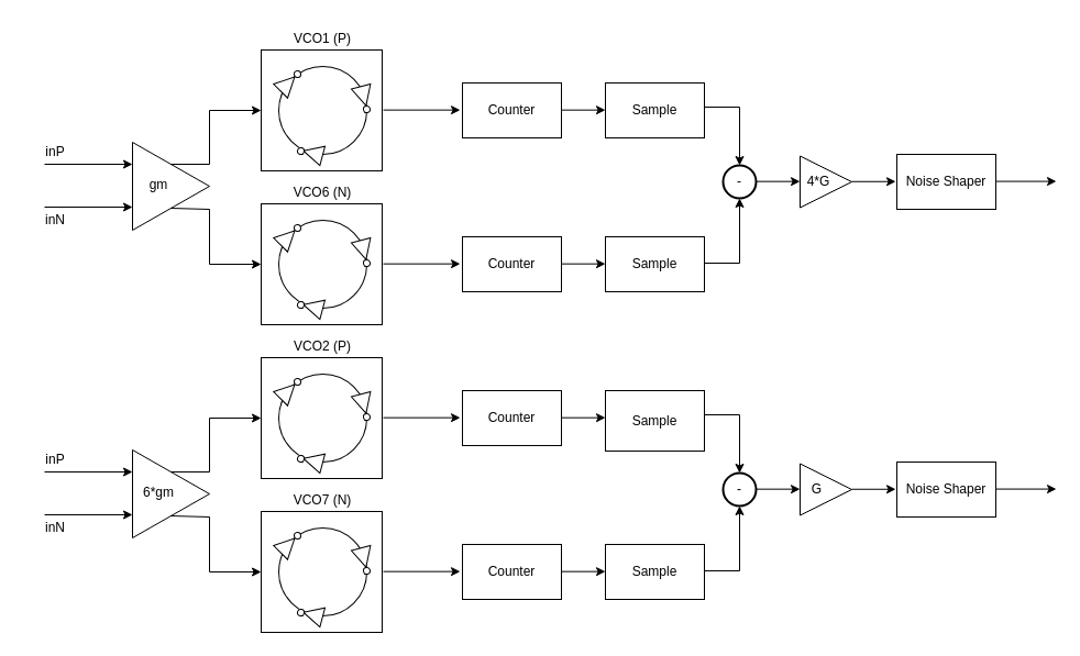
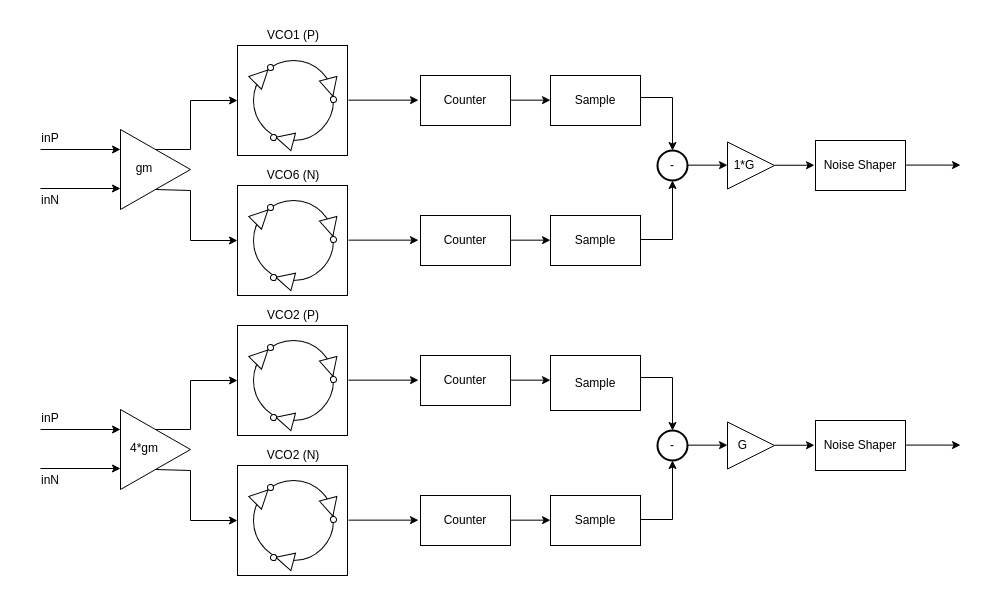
  <mxCell id="0" />
  <mxCell id="1" parent="0" />
  <mxCell id="2" value="" style="group;rotation=-135;" parent="1" vertex="1" connectable="0"><mxGeometry x="244" y="49.996" width="110" height="100.004" as="geometry" /></mxCell>
  <mxCell id="3" value="" style="rounded=0;whiteSpace=wrap;html=1;" parent="2" vertex="1"><mxGeometry x="-7" y="-5" width="110" height="110" as="geometry" /></mxCell>
  <mxCell id="4" value="" style="ellipse;whiteSpace=wrap;html=1;aspect=fixed;rotation=-135;" parent="2" vertex="1"><mxGeometry x="9" y="10" width="80" height="80" as="geometry" /></mxCell>
  <mxCell id="5" value="" style="group;rotation=-165;" parent="2" vertex="1" connectable="0"><mxGeometry x="25" y="79" width="24" height="18" as="geometry" /></mxCell>
  <mxCell id="6" value="" style="triangle;whiteSpace=wrap;html=1;rotation=-165;" parent="5" vertex="1"><mxGeometry x="6" y="1" width="18" height="18" as="geometry" /></mxCell>
  <mxCell id="7" value="" style="ellipse;whiteSpace=wrap;html=1;aspect=fixed;rotation=-165;" parent="5" vertex="1"><mxGeometry x="1" y="5" width="6" height="6" as="geometry" /></mxCell>
  <mxCell id="8" value="" style="triangle;whiteSpace=wrap;html=1;rotation=-45;" parent="2" vertex="1"><mxGeometry x="8" y="17" width="18" height="18" as="geometry" /></mxCell>
  <mxCell id="9" value="" style="ellipse;whiteSpace=wrap;html=1;aspect=fixed;rotation=-186;" parent="2" vertex="1"><mxGeometry x="23" y="14" width="6" height="6" as="geometry" /></mxCell>
  <mxCell id="10" value="" style="group;rotation=-285;" parent="2" vertex="1" connectable="0"><mxGeometry x="74" y="31" width="24" height="18" as="geometry" /></mxCell>
  <mxCell id="11" value="" style="triangle;whiteSpace=wrap;html=1;rotation=-285;" parent="10" vertex="1"><mxGeometry x="3" y="-3" width="18" height="18" as="geometry" /></mxCell>
  <mxCell id="12" value="" style="ellipse;whiteSpace=wrap;html=1;aspect=fixed;rotation=-285;" parent="10" vertex="1"><mxGeometry x="12" y="15" width="6" height="6" as="geometry" /></mxCell>
  <mxCell id="13" value="VCO1 (P)" style="text;html=1;align=center;verticalAlign=middle;whiteSpace=wrap;rounded=0;" parent="2" vertex="1"><mxGeometry x="19" y="-29.996" width="60" height="30" as="geometry" /></mxCell>
  <mxCell id="14" value="" style="endArrow=classic;html=1;rounded=0;" parent="1" edge="1"><mxGeometry width="50" height="50" relative="1" as="geometry"><mxPoint x="348" y="99.65" as="sourcePoint" /><mxPoint x="418" y="99.65" as="targetPoint" /></mxGeometry></mxCell>
  <mxCell id="15" value="Counter" style="rounded=0;whiteSpace=wrap;html=1;" parent="1" vertex="1"><mxGeometry x="420" y="75" width="90" height="50" as="geometry" /></mxCell>
  <mxCell id="16" value="" style="endArrow=classic;html=1;rounded=0;exitX=1;exitY=0.5;exitDx=0;exitDy=0;" parent="1" edge="1"><mxGeometry width="50" height="50" relative="1" as="geometry"><mxPoint x="510" y="99.66" as="sourcePoint" /><mxPoint x="550" y="99.66" as="targetPoint" /></mxGeometry></mxCell>
  <mxCell id="17" value="Sample" style="rounded=0;whiteSpace=wrap;html=1;" parent="1" vertex="1"><mxGeometry x="550" y="75" width="90" height="50" as="geometry" /></mxCell>
  <mxCell id="18" value="Noise Shaper" style="rounded=0;whiteSpace=wrap;html=1;" parent="1" vertex="1"><mxGeometry x="815" y="140" width="90" height="50" as="geometry" /></mxCell>
  <mxCell id="19" value="-" style="strokeWidth=2;html=1;shape=mxgraph.flowchart.start_2;whiteSpace=wrap;" parent="1" vertex="1"><mxGeometry x="657" y="150" width="30" height="30" as="geometry" /></mxCell>
  <mxCell id="20" value="" style="rounded=0;whiteSpace=wrap;html=1;" parent="1" vertex="1"><mxGeometry x="237" y="184.996" width="110" height="110" as="geometry" /></mxCell>
  <mxCell id="21" value="" style="ellipse;whiteSpace=wrap;html=1;aspect=fixed;rotation=-135;" parent="1" vertex="1"><mxGeometry x="253" y="199.996" width="80" height="80" as="geometry" /></mxCell>
  <mxCell id="22" value="" style="group;rotation=-165;" parent="1" vertex="1" connectable="0"><mxGeometry x="269" y="268.996" width="24" height="18" as="geometry" /></mxCell>
  <mxCell id="23" value="" style="triangle;whiteSpace=wrap;html=1;rotation=-165;" parent="22" vertex="1"><mxGeometry x="6" y="1" width="18" height="18" as="geometry" /></mxCell>
  <mxCell id="24" value="" style="ellipse;whiteSpace=wrap;html=1;aspect=fixed;rotation=-165;" parent="22" vertex="1"><mxGeometry x="1" y="5" width="6" height="6" as="geometry" /></mxCell>
  <mxCell id="25" value="" style="triangle;whiteSpace=wrap;html=1;rotation=-45;" parent="1" vertex="1"><mxGeometry x="252" y="206.996" width="18" height="18" as="geometry" /></mxCell>
  <mxCell id="26" value="" style="ellipse;whiteSpace=wrap;html=1;aspect=fixed;rotation=-186;" parent="1" vertex="1"><mxGeometry x="267" y="203.996" width="6" height="6" as="geometry" /></mxCell>
  <mxCell id="27" value="" style="group;rotation=-285;" parent="1" vertex="1" connectable="0"><mxGeometry x="318" y="220.996" width="24" height="18" as="geometry" /></mxCell>
  <mxCell id="28" value="" style="triangle;whiteSpace=wrap;html=1;rotation=-285;" parent="27" vertex="1"><mxGeometry x="3" y="-3" width="18" height="18" as="geometry" /></mxCell>
  <mxCell id="29" value="" style="ellipse;whiteSpace=wrap;html=1;aspect=fixed;rotation=-285;" parent="27" vertex="1"><mxGeometry x="12" y="15" width="6" height="6" as="geometry" /></mxCell>
  <mxCell id="30" value="VCO6 (N)" style="text;html=1;align=center;verticalAlign=middle;whiteSpace=wrap;rounded=0;" parent="1" vertex="1"><mxGeometry x="263" y="160" width="60" height="30" as="geometry" /></mxCell>
  <mxCell id="31" value="" style="endArrow=classic;html=1;rounded=0;" parent="1" edge="1"><mxGeometry width="50" height="50" relative="1" as="geometry"><mxPoint x="348" y="239.65" as="sourcePoint" /><mxPoint x="418" y="239.65" as="targetPoint" /></mxGeometry></mxCell>
  <mxCell id="32" value="Counter" style="rounded=0;whiteSpace=wrap;html=1;" parent="1" vertex="1"><mxGeometry x="420" y="215" width="90" height="50" as="geometry" /></mxCell>
  <mxCell id="33" value="" style="endArrow=classic;html=1;rounded=0;exitX=1;exitY=0.5;exitDx=0;exitDy=0;" parent="1" edge="1"><mxGeometry width="50" height="50" relative="1" as="geometry"><mxPoint x="510" y="239.66" as="sourcePoint" /><mxPoint x="550" y="239.66" as="targetPoint" /></mxGeometry></mxCell>
  <mxCell id="34" value="Sample" style="rounded=0;whiteSpace=wrap;html=1;" parent="1" vertex="1"><mxGeometry x="550" y="215" width="90" height="50" as="geometry" /></mxCell>
  <mxCell id="35" value="" style="endArrow=classic;html=1;rounded=0;exitX=1;exitY=0.5;exitDx=0;exitDy=0;" parent="1" edge="1"><mxGeometry width="50" height="50" relative="1" as="geometry"><mxPoint x="687" y="164.66" as="sourcePoint" /><mxPoint x="727" y="164.66" as="targetPoint" /></mxGeometry></mxCell>
  <mxCell id="36" value="" style="endArrow=classic;html=1;rounded=0;" parent="1" edge="1"><mxGeometry width="50" height="50" relative="1" as="geometry"><mxPoint x="40" y="149" as="sourcePoint" /><mxPoint x="120" y="149" as="targetPoint" /></mxGeometry></mxCell>
  <mxCell id="37" value="" style="endArrow=classic;html=1;rounded=0;" parent="1" edge="1"><mxGeometry width="50" height="50" relative="1" as="geometry"><mxPoint x="40" y="188" as="sourcePoint" /><mxPoint x="120" y="188" as="targetPoint" /></mxGeometry></mxCell>
  <mxCell id="38" value="" style="triangle;whiteSpace=wrap;html=1;" parent="1" vertex="1"><mxGeometry x="120" y="129" width="70" height="80" as="geometry" /></mxCell>
  <mxCell id="39" value="gm" style="text;html=1;align=center;verticalAlign=middle;whiteSpace=wrap;rounded=0;" parent="1" vertex="1"><mxGeometry x="114" y="153" width="60" height="30" as="geometry" /></mxCell>
  <mxCell id="40" value="" style="endArrow=classic;html=1;rounded=0;exitX=0.5;exitY=0;exitDx=0;exitDy=0;entryX=0;entryY=0.5;entryDx=0;entryDy=0;" parent="1" source="38" target="3" edge="1"><mxGeometry width="50" height="50" relative="1" as="geometry"><mxPoint x="380" y="320" as="sourcePoint" /><mxPoint x="430" y="270" as="targetPoint" /><Array as="points"><mxPoint x="190" y="149" /><mxPoint x="190" y="100" /></Array></mxGeometry></mxCell>
  <mxCell id="41" value="" style="endArrow=classic;html=1;rounded=0;exitX=0.5;exitY=1;exitDx=0;exitDy=0;entryX=0;entryY=0.5;entryDx=0;entryDy=0;" parent="1" source="38" target="20" edge="1"><mxGeometry width="50" height="50" relative="1" as="geometry"><mxPoint x="380" y="320" as="sourcePoint" /><mxPoint x="430" y="270" as="targetPoint" /><Array as="points"><mxPoint x="190" y="190" /><mxPoint x="190" y="240" /></Array></mxGeometry></mxCell>
  <mxCell id="42" value="inP" style="text;html=1;align=center;verticalAlign=middle;whiteSpace=wrap;rounded=0;" parent="1" vertex="1"><mxGeometry x="20" y="123" width="60" height="30" as="geometry" /></mxCell>
  <mxCell id="43" value="inN" style="text;html=1;align=center;verticalAlign=middle;whiteSpace=wrap;rounded=0;" parent="1" vertex="1"><mxGeometry x="20" y="185" width="60" height="30" as="geometry" /></mxCell>
  <mxCell id="44" value="" style="triangle;whiteSpace=wrap;html=1;" parent="1" vertex="1"><mxGeometry x="727" y="141.5" width="47" height="47" as="geometry" /></mxCell>
  <mxCell id="45" value="" style="endArrow=classic;html=1;rounded=0;exitX=1;exitY=0.5;exitDx=0;exitDy=0;" parent="1" edge="1"><mxGeometry width="50" height="50" relative="1" as="geometry"><mxPoint x="774" y="164.76" as="sourcePoint" /><mxPoint x="814" y="164.76" as="targetPoint" /></mxGeometry></mxCell>
- <mxCell id="46" value="4*G" style="text;html=1;align=center;verticalAlign=middle;whiteSpace=wrap;rounded=0;" parent="1" vertex="1"><mxGeometry x="727" y="153.5" width="34" height="23" as="geometry" /></mxCell>
+ <mxCell id="46" value="1*G" style="text;html=1;align=center;verticalAlign=middle;whiteSpace=wrap;rounded=0;" parent="1" vertex="1"><mxGeometry x="727" y="153.5" width="34" height="23" as="geometry" /></mxCell>
  <mxCell id="47" value="" style="endArrow=classic;html=1;rounded=0;exitX=1;exitY=0.5;exitDx=0;exitDy=0;entryX=0.5;entryY=0;entryDx=0;entryDy=0;entryPerimeter=0;" parent="1" target="19" edge="1"><mxGeometry width="50" height="50" relative="1" as="geometry"><mxPoint x="640" y="97" as="sourcePoint" /><mxPoint x="707" y="47" as="targetPoint" /><Array as="points"><mxPoint x="672" y="97" /></Array></mxGeometry></mxCell>
  <mxCell id="48" value="" style="endArrow=classic;html=1;rounded=0;exitX=1;exitY=0.5;exitDx=0;exitDy=0;entryX=0.5;entryY=1;entryDx=0;entryDy=0;entryPerimeter=0;" parent="1" target="19" edge="1"><mxGeometry width="50" height="50" relative="1" as="geometry"><mxPoint x="640" y="239" as="sourcePoint" /><mxPoint x="672" y="292" as="targetPoint" /><Array as="points"><mxPoint x="672" y="239" /></Array></mxGeometry></mxCell>
  <mxCell id="49" value="" style="endArrow=classic;html=1;rounded=0;" parent="1" edge="1"><mxGeometry width="50" height="50" relative="1" as="geometry"><mxPoint x="905" y="164.58" as="sourcePoint" /><mxPoint x="960" y="164.58" as="targetPoint" /></mxGeometry></mxCell>
  <mxCell id="50" value="" style="group;rotation=-135;" parent="1" vertex="1" connectable="0"><mxGeometry x="244" y="329.996" width="110" height="100.004" as="geometry" /></mxCell>
  <mxCell id="51" value="" style="rounded=0;whiteSpace=wrap;html=1;" parent="50" vertex="1"><mxGeometry x="-7" y="-5" width="110" height="110" as="geometry" /></mxCell>
  <mxCell id="52" value="" style="ellipse;whiteSpace=wrap;html=1;aspect=fixed;rotation=-135;" parent="50" vertex="1"><mxGeometry x="9" y="10" width="80" height="80" as="geometry" /></mxCell>
  <mxCell id="53" value="" style="group;rotation=-165;" parent="50" vertex="1" connectable="0"><mxGeometry x="25" y="79" width="24" height="18" as="geometry" /></mxCell>
  <mxCell id="54" value="" style="triangle;whiteSpace=wrap;html=1;rotation=-165;" parent="53" vertex="1"><mxGeometry x="6" y="1" width="18" height="18" as="geometry" /></mxCell>
  <mxCell id="55" value="" style="ellipse;whiteSpace=wrap;html=1;aspect=fixed;rotation=-165;" parent="53" vertex="1"><mxGeometry x="1" y="5" width="6" height="6" as="geometry" /></mxCell>
  <mxCell id="56" value="" style="triangle;whiteSpace=wrap;html=1;rotation=-45;" parent="50" vertex="1"><mxGeometry x="8" y="17" width="18" height="18" as="geometry" /></mxCell>
  <mxCell id="57" value="" style="ellipse;whiteSpace=wrap;html=1;aspect=fixed;rotation=-186;" parent="50" vertex="1"><mxGeometry x="23" y="14" width="6" height="6" as="geometry" /></mxCell>
  <mxCell id="58" value="" style="group;rotation=-285;" parent="50" vertex="1" connectable="0"><mxGeometry x="74" y="31" width="24" height="18" as="geometry" /></mxCell>
  <mxCell id="59" value="" style="triangle;whiteSpace=wrap;html=1;rotation=-285;" parent="58" vertex="1"><mxGeometry x="3" y="-3" width="18" height="18" as="geometry" /></mxCell>
  <mxCell id="60" value="" style="ellipse;whiteSpace=wrap;html=1;aspect=fixed;rotation=-285;" parent="58" vertex="1"><mxGeometry x="12" y="15" width="6" height="6" as="geometry" /></mxCell>
  <mxCell id="61" value="VCO2 (P)" style="text;html=1;align=center;verticalAlign=middle;whiteSpace=wrap;rounded=0;" parent="50" vertex="1"><mxGeometry x="19" y="-29.996" width="60" height="30" as="geometry" /></mxCell>
  <mxCell id="62" value="" style="endArrow=classic;html=1;rounded=0;" parent="1" edge="1"><mxGeometry width="50" height="50" relative="1" as="geometry"><mxPoint x="348" y="379.65" as="sourcePoint" /><mxPoint x="418" y="379.65" as="targetPoint" /></mxGeometry></mxCell>
  <mxCell id="63" value="Counter" style="rounded=0;whiteSpace=wrap;html=1;" parent="1" vertex="1"><mxGeometry x="420" y="355" width="90" height="50" as="geometry" /></mxCell>
  <mxCell id="64" value="" style="endArrow=classic;html=1;rounded=0;exitX=1;exitY=0.5;exitDx=0;exitDy=0;" parent="1" edge="1"><mxGeometry width="50" height="50" relative="1" as="geometry"><mxPoint x="510" y="379.66" as="sourcePoint" /><mxPoint x="550" y="379.66" as="targetPoint" /></mxGeometry></mxCell>
  <mxCell id="65" value="Sample" style="rounded=0;whiteSpace=wrap;html=1;" parent="1" vertex="1"><mxGeometry x="550" y="355" width="90" height="55" as="geometry" /></mxCell>
  <mxCell id="66" value="Noise Shaper" style="rounded=0;whiteSpace=wrap;html=1;" parent="1" vertex="1"><mxGeometry x="815" y="420" width="90" height="50" as="geometry" /></mxCell>
  <mxCell id="67" value="-" style="strokeWidth=2;html=1;shape=mxgraph.flowchart.start_2;whiteSpace=wrap;" parent="1" vertex="1"><mxGeometry x="657" y="430" width="30" height="30" as="geometry" /></mxCell>
  <mxCell id="68" value="" style="rounded=0;whiteSpace=wrap;html=1;" parent="1" vertex="1"><mxGeometry x="237" y="464.996" width="110" height="110" as="geometry" /></mxCell>
  <mxCell id="69" value="" style="ellipse;whiteSpace=wrap;html=1;aspect=fixed;rotation=-135;" parent="1" vertex="1"><mxGeometry x="253" y="479.996" width="80" height="80" as="geometry" /></mxCell>
  <mxCell id="70" value="" style="group;rotation=-165;" parent="1" vertex="1" connectable="0"><mxGeometry x="269" y="548.996" width="24" height="18" as="geometry" /></mxCell>
  <mxCell id="71" value="" style="triangle;whiteSpace=wrap;html=1;rotation=-165;" parent="70" vertex="1"><mxGeometry x="6" y="1" width="18" height="18" as="geometry" /></mxCell>
  <mxCell id="72" value="" style="ellipse;whiteSpace=wrap;html=1;aspect=fixed;rotation=-165;" parent="70" vertex="1"><mxGeometry x="1" y="5" width="6" height="6" as="geometry" /></mxCell>
  <mxCell id="73" value="" style="triangle;whiteSpace=wrap;html=1;rotation=-45;" parent="1" vertex="1"><mxGeometry x="252" y="486.996" width="18" height="18" as="geometry" /></mxCell>
  <mxCell id="74" value="" style="ellipse;whiteSpace=wrap;html=1;aspect=fixed;rotation=-186;" parent="1" vertex="1"><mxGeometry x="267" y="483.996" width="6" height="6" as="geometry" /></mxCell>
  <mxCell id="75" value="" style="group;rotation=-285;" parent="1" vertex="1" connectable="0"><mxGeometry x="318" y="500.996" width="24" height="18" as="geometry" /></mxCell>
  <mxCell id="76" value="" style="triangle;whiteSpace=wrap;html=1;rotation=-285;" parent="75" vertex="1"><mxGeometry x="3" y="-3" width="18" height="18" as="geometry" /></mxCell>
  <mxCell id="77" value="" style="ellipse;whiteSpace=wrap;html=1;aspect=fixed;rotation=-285;" parent="75" vertex="1"><mxGeometry x="12" y="15" width="6" height="6" as="geometry" /></mxCell>
- <mxCell id="78" value="VCO7 (N)" style="text;html=1;align=center;verticalAlign=middle;whiteSpace=wrap;rounded=0;" parent="1" vertex="1"><mxGeometry x="263" y="440" width="60" height="30" as="geometry" /></mxCell>
+ <mxCell id="78" value="VCO2 (N)" style="text;html=1;align=center;verticalAlign=middle;whiteSpace=wrap;rounded=0;" parent="1" vertex="1"><mxGeometry x="263" y="440" width="60" height="30" as="geometry" /></mxCell>
  <mxCell id="79" value="" style="endArrow=classic;html=1;rounded=0;" parent="1" edge="1"><mxGeometry width="50" height="50" relative="1" as="geometry"><mxPoint x="348" y="519.65" as="sourcePoint" /><mxPoint x="418" y="519.65" as="targetPoint" /></mxGeometry></mxCell>
  <mxCell id="80" value="Counter" style="rounded=0;whiteSpace=wrap;html=1;" parent="1" vertex="1"><mxGeometry x="420" y="495" width="90" height="50" as="geometry" /></mxCell>
  <mxCell id="81" value="" style="endArrow=classic;html=1;rounded=0;exitX=1;exitY=0.5;exitDx=0;exitDy=0;" parent="1" edge="1"><mxGeometry width="50" height="50" relative="1" as="geometry"><mxPoint x="510" y="519.66" as="sourcePoint" /><mxPoint x="550" y="519.66" as="targetPoint" /></mxGeometry></mxCell>
  <mxCell id="82" value="Sample" style="rounded=0;whiteSpace=wrap;html=1;" parent="1" vertex="1"><mxGeometry x="550" y="495" width="90" height="50" as="geometry" /></mxCell>
  <mxCell id="83" value="" style="endArrow=classic;html=1;rounded=0;exitX=1;exitY=0.5;exitDx=0;exitDy=0;" parent="1" edge="1"><mxGeometry width="50" height="50" relative="1" as="geometry"><mxPoint x="687" y="444.66" as="sourcePoint" /><mxPoint x="727" y="444.66" as="targetPoint" /></mxGeometry></mxCell>
  <mxCell id="84" value="" style="endArrow=classic;html=1;rounded=0;" parent="1" edge="1"><mxGeometry width="50" height="50" relative="1" as="geometry"><mxPoint x="40" y="429" as="sourcePoint" /><mxPoint x="120" y="429" as="targetPoint" /></mxGeometry></mxCell>
  <mxCell id="85" value="" style="endArrow=classic;html=1;rounded=0;" parent="1" edge="1"><mxGeometry width="50" height="50" relative="1" as="geometry"><mxPoint x="40" y="468" as="sourcePoint" /><mxPoint x="120" y="468" as="targetPoint" /></mxGeometry></mxCell>
  <mxCell id="86" value="" style="triangle;whiteSpace=wrap;html=1;" parent="1" vertex="1"><mxGeometry x="120" y="409" width="70" height="80" as="geometry" /></mxCell>
- <mxCell id="87" value="6*gm" style="text;html=1;align=center;verticalAlign=middle;whiteSpace=wrap;rounded=0;" parent="1" vertex="1"><mxGeometry x="114" y="433" width="60" height="30" as="geometry" /></mxCell>
+ <mxCell id="87" value="4*gm" style="text;html=1;align=center;verticalAlign=middle;whiteSpace=wrap;rounded=0;" parent="1" vertex="1"><mxGeometry x="114" y="433" width="60" height="30" as="geometry" /></mxCell>
  <mxCell id="88" value="" style="endArrow=classic;html=1;rounded=0;exitX=0.5;exitY=0;exitDx=0;exitDy=0;entryX=0;entryY=0.5;entryDx=0;entryDy=0;" parent="1" source="86" target="51" edge="1"><mxGeometry width="50" height="50" relative="1" as="geometry"><mxPoint x="380" y="600" as="sourcePoint" /><mxPoint x="430" y="550" as="targetPoint" /><Array as="points"><mxPoint x="190" y="429" /><mxPoint x="190" y="380" /></Array></mxGeometry></mxCell>
  <mxCell id="89" value="" style="endArrow=classic;html=1;rounded=0;exitX=0.5;exitY=1;exitDx=0;exitDy=0;entryX=0;entryY=0.5;entryDx=0;entryDy=0;" parent="1" source="86" target="68" edge="1"><mxGeometry width="50" height="50" relative="1" as="geometry"><mxPoint x="380" y="600" as="sourcePoint" /><mxPoint x="430" y="550" as="targetPoint" /><Array as="points"><mxPoint x="190" y="470" /><mxPoint x="190" y="520" /></Array></mxGeometry></mxCell>
  <mxCell id="90" value="inP" style="text;html=1;align=center;verticalAlign=middle;whiteSpace=wrap;rounded=0;" parent="1" vertex="1"><mxGeometry x="20" y="403" width="60" height="30" as="geometry" /></mxCell>
  <mxCell id="91" value="inN" style="text;html=1;align=center;verticalAlign=middle;whiteSpace=wrap;rounded=0;" parent="1" vertex="1"><mxGeometry x="20" y="465" width="60" height="30" as="geometry" /></mxCell>
  <mxCell id="92" value="" style="triangle;whiteSpace=wrap;html=1;" parent="1" vertex="1"><mxGeometry x="727" y="421.5" width="47" height="47" as="geometry" /></mxCell>
  <mxCell id="93" value="" style="endArrow=classic;html=1;rounded=0;exitX=1;exitY=0.5;exitDx=0;exitDy=0;" parent="1" edge="1"><mxGeometry width="50" height="50" relative="1" as="geometry"><mxPoint x="774" y="444.76" as="sourcePoint" /><mxPoint x="814" y="444.76" as="targetPoint" /></mxGeometry></mxCell>
  <mxCell id="94" value="G" style="text;html=1;align=center;verticalAlign=middle;whiteSpace=wrap;rounded=0;" parent="1" vertex="1"><mxGeometry x="736" y="433.5" width="13" height="23" as="geometry" /></mxCell>
  <mxCell id="95" value="" style="endArrow=classic;html=1;rounded=0;exitX=1;exitY=0.5;exitDx=0;exitDy=0;entryX=0.5;entryY=0;entryDx=0;entryDy=0;entryPerimeter=0;" parent="1" target="67" edge="1"><mxGeometry width="50" height="50" relative="1" as="geometry"><mxPoint x="640" y="377" as="sourcePoint" /><mxPoint x="707" y="327" as="targetPoint" /><Array as="points"><mxPoint x="672" y="377" /></Array></mxGeometry></mxCell>
  <mxCell id="96" value="" style="endArrow=classic;html=1;rounded=0;exitX=1;exitY=0.5;exitDx=0;exitDy=0;entryX=0.5;entryY=1;entryDx=0;entryDy=0;entryPerimeter=0;" parent="1" target="67" edge="1"><mxGeometry width="50" height="50" relative="1" as="geometry"><mxPoint x="640" y="519" as="sourcePoint" /><mxPoint x="672" y="572" as="targetPoint" /><Array as="points"><mxPoint x="672" y="519" /></Array></mxGeometry></mxCell>
  <mxCell id="97" value="" style="endArrow=classic;html=1;rounded=0;" parent="1" edge="1"><mxGeometry width="50" height="50" relative="1" as="geometry"><mxPoint x="905" y="444.58" as="sourcePoint" /><mxPoint x="960" y="444.58" as="targetPoint" /></mxGeometry></mxCell>
